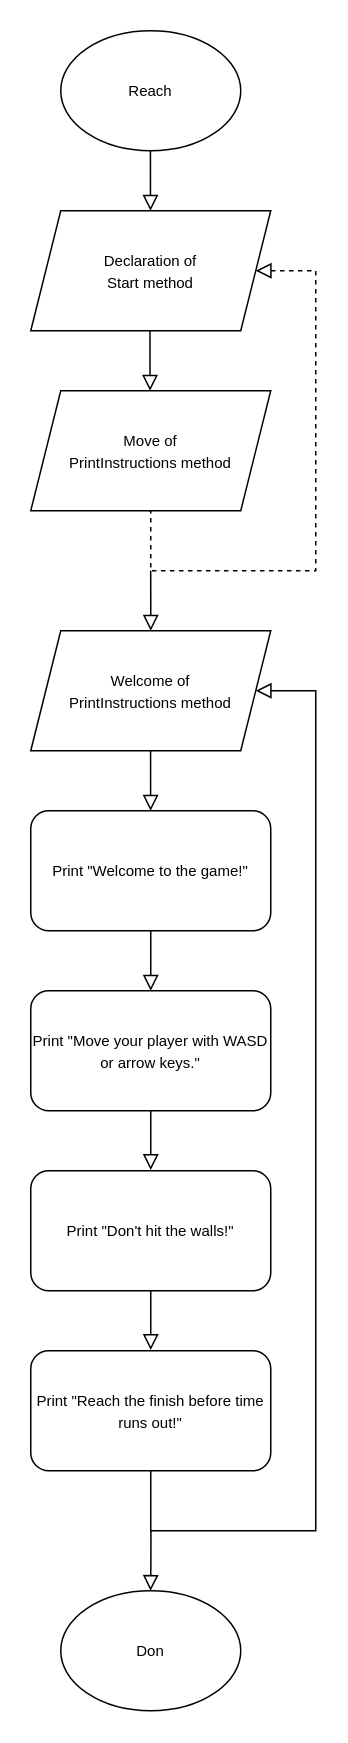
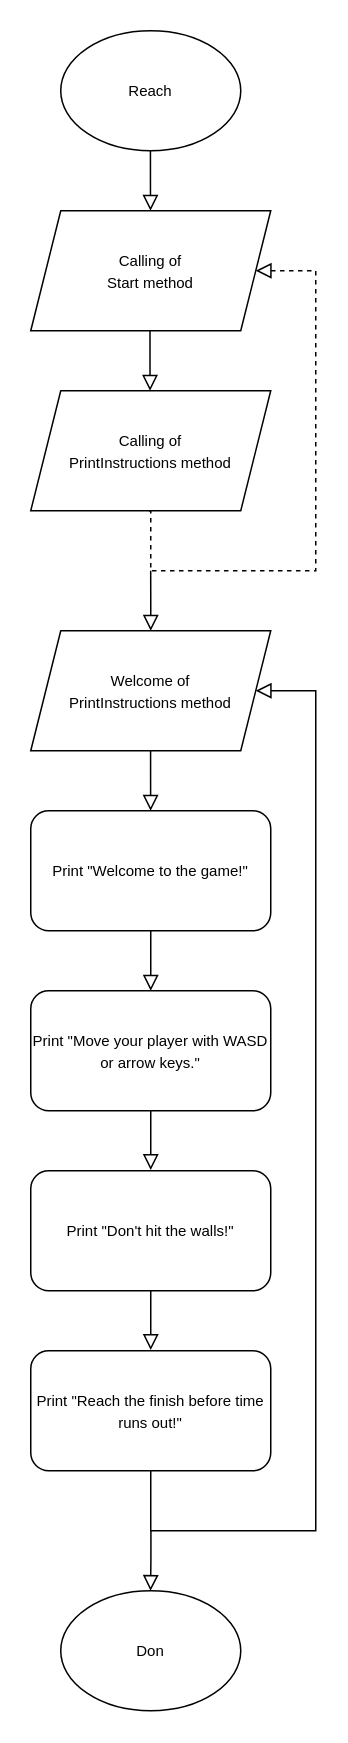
  <mxCell id="0" />
  <mxCell id="1" parent="0" />
  <mxCell id="2" value="&lt;font style=&quot;font-size: 10px;&quot;&gt;Welcome of&lt;/font&gt;&lt;div&gt;&lt;span style=&quot;font-size: 10px; background-color: transparent; color: light-dark(rgb(0, 0, 0), rgb(255, 255, 255));&quot;&gt;PrintInstructions method&lt;/span&gt;&lt;/div&gt;" style="shape=parallelogram;perimeter=parallelogramPerimeter;whiteSpace=wrap;html=1;fixedSize=1;align=center;" vertex="1" parent="1"><mxGeometry x="20" y="420" width="160" height="80" as="geometry" /></mxCell>
  <mxCell id="3" value="&lt;font style=&quot;font-size: 10px;&quot;&gt;Reach&lt;/font&gt;" style="ellipse;whiteSpace=wrap;html=1;" vertex="1" parent="1"><mxGeometry x="40" y="20" width="120" height="80" as="geometry" /></mxCell>
  <mxCell id="4" value="&lt;font style=&quot;font-size: 10px;&quot;&gt;Print &quot;Welcome to the game!&quot;&lt;/font&gt;" style="rounded=1;whiteSpace=wrap;html=1;" vertex="1" parent="1"><mxGeometry x="20" y="540" width="160" height="80" as="geometry" /></mxCell>
  <mxCell id="5" value="&lt;font style=&quot;font-size: 10px;&quot;&gt;Print &quot;Move your player with WASD or arrow keys.&quot;&lt;/font&gt;" style="rounded=1;whiteSpace=wrap;html=1;" vertex="1" parent="1"><mxGeometry x="20" y="660" width="160" height="80" as="geometry" /></mxCell>
  <mxCell id="6" value="" style="rounded=0;html=1;jettySize=auto;orthogonalLoop=1;fontSize=11;endArrow=block;endFill=0;endSize=8;strokeWidth=1;shadow=0;labelBackgroundColor=none;edgeStyle=orthogonalEdgeStyle;entryX=0.5;entryY=-0.006;entryDx=0;entryDy=0;entryPerimeter=0;" edge="1" parent="1" target="7"><mxGeometry x="0.333" y="20" relative="1" as="geometry"><mxPoint as="offset" /><mxPoint x="100" y="740" as="sourcePoint" /><mxPoint x="100.5" y="780" as="targetPoint" /><Array as="points"><mxPoint x="100" y="780" /><mxPoint x="100" y="780" /></Array></mxGeometry></mxCell>
  <mxCell id="7" value="&lt;span style=&quot;font-size: 10px;&quot;&gt;Print &quot;Don't hit the walls!&quot;&lt;/span&gt;" style="rounded=1;whiteSpace=wrap;html=1;" vertex="1" parent="1"><mxGeometry x="20" y="780" width="160" height="80" as="geometry" /></mxCell>
  <mxCell id="8" value="" style="rounded=0;html=1;jettySize=auto;orthogonalLoop=1;fontSize=11;endArrow=block;endFill=0;endSize=8;strokeWidth=1;shadow=0;labelBackgroundColor=none;edgeStyle=orthogonalEdgeStyle;entryX=0.469;entryY=0;entryDx=0;entryDy=0;entryPerimeter=0;" edge="1" parent="1"><mxGeometry x="0.333" y="20" relative="1" as="geometry"><mxPoint as="offset" /><mxPoint x="99.89" y="500" as="sourcePoint" /><mxPoint x="99.93" y="540" as="targetPoint" /><Array as="points"><mxPoint x="99.89" y="520" /><mxPoint x="99.89" y="520" /></Array></mxGeometry></mxCell>
  <mxCell id="9" value="" style="rounded=0;html=1;jettySize=auto;orthogonalLoop=1;fontSize=11;endArrow=block;endFill=0;endSize=8;strokeWidth=1;shadow=0;labelBackgroundColor=none;edgeStyle=orthogonalEdgeStyle;" edge="1" parent="1"><mxGeometry x="0.333" y="20" relative="1" as="geometry"><mxPoint as="offset" /><mxPoint x="99.98" y="620" as="sourcePoint" /><mxPoint x="100" y="660" as="targetPoint" /><Array as="points"><mxPoint x="100" y="620" /></Array></mxGeometry></mxCell>
  <mxCell id="10" value="&lt;font style=&quot;font-size: 10px;&quot;&gt;Don&lt;/font&gt;" style="ellipse;whiteSpace=wrap;html=1;" vertex="1" parent="1"><mxGeometry x="40" y="1060" width="120" height="80" as="geometry" /></mxCell>
  <mxCell id="11" value="" style="rounded=0;html=1;jettySize=auto;orthogonalLoop=1;fontSize=11;endArrow=block;endFill=0;endSize=8;strokeWidth=1;shadow=0;labelBackgroundColor=none;edgeStyle=orthogonalEdgeStyle;entryX=0.5;entryY=0;entryDx=0;entryDy=0;" edge="1" parent="1"><mxGeometry x="0.333" y="20" relative="1" as="geometry"><mxPoint as="offset" /><mxPoint x="100.12" y="1020" as="sourcePoint" /><mxPoint x="99.88" y="1060" as="targetPoint" /><Array as="points"><mxPoint x="99.88" y="1040" /><mxPoint x="99.88" y="1040" /></Array></mxGeometry></mxCell>
  <mxCell id="12" value="" style="rounded=0;html=1;jettySize=auto;orthogonalLoop=1;fontSize=11;endArrow=block;endFill=0;endSize=8;strokeWidth=1;shadow=0;labelBackgroundColor=none;edgeStyle=orthogonalEdgeStyle;entryX=0.5;entryY=-0.006;entryDx=0;entryDy=0;entryPerimeter=0;" edge="1" parent="1" target="13"><mxGeometry x="0.333" y="20" relative="1" as="geometry"><mxPoint as="offset" /><mxPoint x="100" y="860" as="sourcePoint" /><mxPoint x="100.5" y="900" as="targetPoint" /><Array as="points"><mxPoint x="100" y="900" /><mxPoint x="100" y="900" /></Array></mxGeometry></mxCell>
  <mxCell id="13" value="&lt;span style=&quot;font-size: 10px;&quot;&gt;Print&amp;nbsp;&quot;Reach the finish before time runs out!&quot;&lt;/span&gt;" style="rounded=1;whiteSpace=wrap;html=1;" vertex="1" parent="1"><mxGeometry x="20" y="900" width="160" height="80" as="geometry" /></mxCell>
  <mxCell id="14" value="" style="rounded=0;html=1;jettySize=auto;orthogonalLoop=1;fontSize=11;endArrow=block;endFill=0;endSize=8;strokeWidth=1;shadow=0;labelBackgroundColor=none;edgeStyle=orthogonalEdgeStyle;exitX=0.5;exitY=1;exitDx=0;exitDy=0;" edge="1" parent="1" source="13"><mxGeometry x="0.333" y="20" relative="1" as="geometry"><mxPoint as="offset" /><mxPoint x="100" y="980" as="sourcePoint" /><mxPoint x="170" y="460" as="targetPoint" /><Array as="points"><mxPoint x="100" y="1020" /><mxPoint x="210" y="1020" /><mxPoint x="210" y="460" /></Array></mxGeometry></mxCell>
- <mxCell id="15" value="&lt;font style=&quot;font-size: 10px;&quot;&gt;Declaration of&lt;/font&gt;&lt;div&gt;&lt;span style=&quot;font-size: 10px; background-color: transparent; color: light-dark(rgb(0, 0, 0), rgb(255, 255, 255));&quot;&gt;Start method&lt;/span&gt;&lt;/div&gt;" style="shape=parallelogram;perimeter=parallelogramPerimeter;whiteSpace=wrap;html=1;fixedSize=1;align=center;" vertex="1" parent="1"><mxGeometry x="20" y="140" width="160" height="80" as="geometry" /></mxCell>
- <mxCell id="16" value="&lt;font style=&quot;font-size: 10px;&quot;&gt;Move of&lt;/font&gt;&lt;div&gt;&lt;span style=&quot;background-color: transparent; color: light-dark(rgb(0, 0, 0), rgb(255, 255, 255)); font-size: 10px;&quot;&gt;PrintInstructions method&lt;/span&gt;&lt;/div&gt;" style="shape=parallelogram;perimeter=parallelogramPerimeter;whiteSpace=wrap;html=1;fixedSize=1;align=center;" vertex="1" parent="1"><mxGeometry x="20" y="260" width="160" height="80" as="geometry" /></mxCell>
+ <mxCell id="15" value="&lt;font style=&quot;font-size: 10px;&quot;&gt;Calling of&lt;/font&gt;&lt;div&gt;&lt;span style=&quot;font-size: 10px; background-color: transparent; color: light-dark(rgb(0, 0, 0), rgb(255, 255, 255));&quot;&gt;Start method&lt;/span&gt;&lt;/div&gt;" style="shape=parallelogram;perimeter=parallelogramPerimeter;whiteSpace=wrap;html=1;fixedSize=1;align=center;" vertex="1" parent="1"><mxGeometry x="20" y="140" width="160" height="80" as="geometry" /></mxCell>
+ <mxCell id="16" value="&lt;font style=&quot;font-size: 10px;&quot;&gt;Calling of&lt;/font&gt;&lt;div&gt;&lt;span style=&quot;background-color: transparent; color: light-dark(rgb(0, 0, 0), rgb(255, 255, 255)); font-size: 10px;&quot;&gt;PrintInstructions method&lt;/span&gt;&lt;/div&gt;" style="shape=parallelogram;perimeter=parallelogramPerimeter;whiteSpace=wrap;html=1;fixedSize=1;align=center;" vertex="1" parent="1"><mxGeometry x="20" y="260" width="160" height="80" as="geometry" /></mxCell>
  <mxCell id="17" value="" style="rounded=0;html=1;jettySize=auto;orthogonalLoop=1;fontSize=11;endArrow=block;endFill=0;endSize=8;strokeWidth=1;shadow=0;labelBackgroundColor=none;edgeStyle=orthogonalEdgeStyle;entryX=0.469;entryY=0;entryDx=0;entryDy=0;entryPerimeter=0;" edge="1" parent="1"><mxGeometry x="0.333" y="20" relative="1" as="geometry"><mxPoint as="offset" /><mxPoint x="99.5" y="220" as="sourcePoint" /><mxPoint x="99.54" y="260" as="targetPoint" /><Array as="points"><mxPoint x="99.5" y="240" /><mxPoint x="99.5" y="240" /></Array></mxGeometry></mxCell>
  <mxCell id="18" value="" style="rounded=0;html=1;jettySize=auto;orthogonalLoop=1;fontSize=11;endArrow=block;endFill=0;endSize=8;strokeWidth=1;shadow=0;labelBackgroundColor=none;edgeStyle=orthogonalEdgeStyle;exitX=0.492;exitY=1.001;exitDx=0;exitDy=0;exitPerimeter=0;dashed=1;" edge="1" parent="1" source="16" target="15"><mxGeometry x="0.333" y="20" relative="1" as="geometry"><mxPoint as="offset" /><mxPoint x="80" y="350" as="sourcePoint" /><mxPoint x="210" y="380" as="targetPoint" /><Array as="points"><mxPoint x="100" y="340" /><mxPoint x="100" y="380" /><mxPoint x="210" y="380" /><mxPoint x="210" y="180" /></Array></mxGeometry></mxCell>
  <mxCell id="19" value="" style="rounded=0;html=1;jettySize=auto;orthogonalLoop=1;fontSize=11;endArrow=block;endFill=0;endSize=8;strokeWidth=1;shadow=0;labelBackgroundColor=none;edgeStyle=orthogonalEdgeStyle;entryX=0.469;entryY=0;entryDx=0;entryDy=0;entryPerimeter=0;" edge="1" parent="1"><mxGeometry x="0.333" y="20" relative="1" as="geometry"><mxPoint as="offset" /><mxPoint x="99.96" y="380" as="sourcePoint" /><mxPoint x="100" y="420" as="targetPoint" /><Array as="points"><mxPoint x="100" y="400" /><mxPoint x="100" y="400" /></Array></mxGeometry></mxCell>
  <mxCell id="20" value="" style="rounded=0;html=1;jettySize=auto;orthogonalLoop=1;fontSize=11;endArrow=block;endFill=0;endSize=8;strokeWidth=1;shadow=0;labelBackgroundColor=none;edgeStyle=orthogonalEdgeStyle;entryX=0.469;entryY=0;entryDx=0;entryDy=0;entryPerimeter=0;" edge="1" parent="1"><mxGeometry x="0.333" y="20" relative="1" as="geometry"><mxPoint as="offset" /><mxPoint x="99.79" y="100" as="sourcePoint" /><mxPoint x="99.83" y="140" as="targetPoint" /><Array as="points"><mxPoint x="99.79" y="120" /><mxPoint x="99.79" y="120" /></Array></mxGeometry></mxCell>
